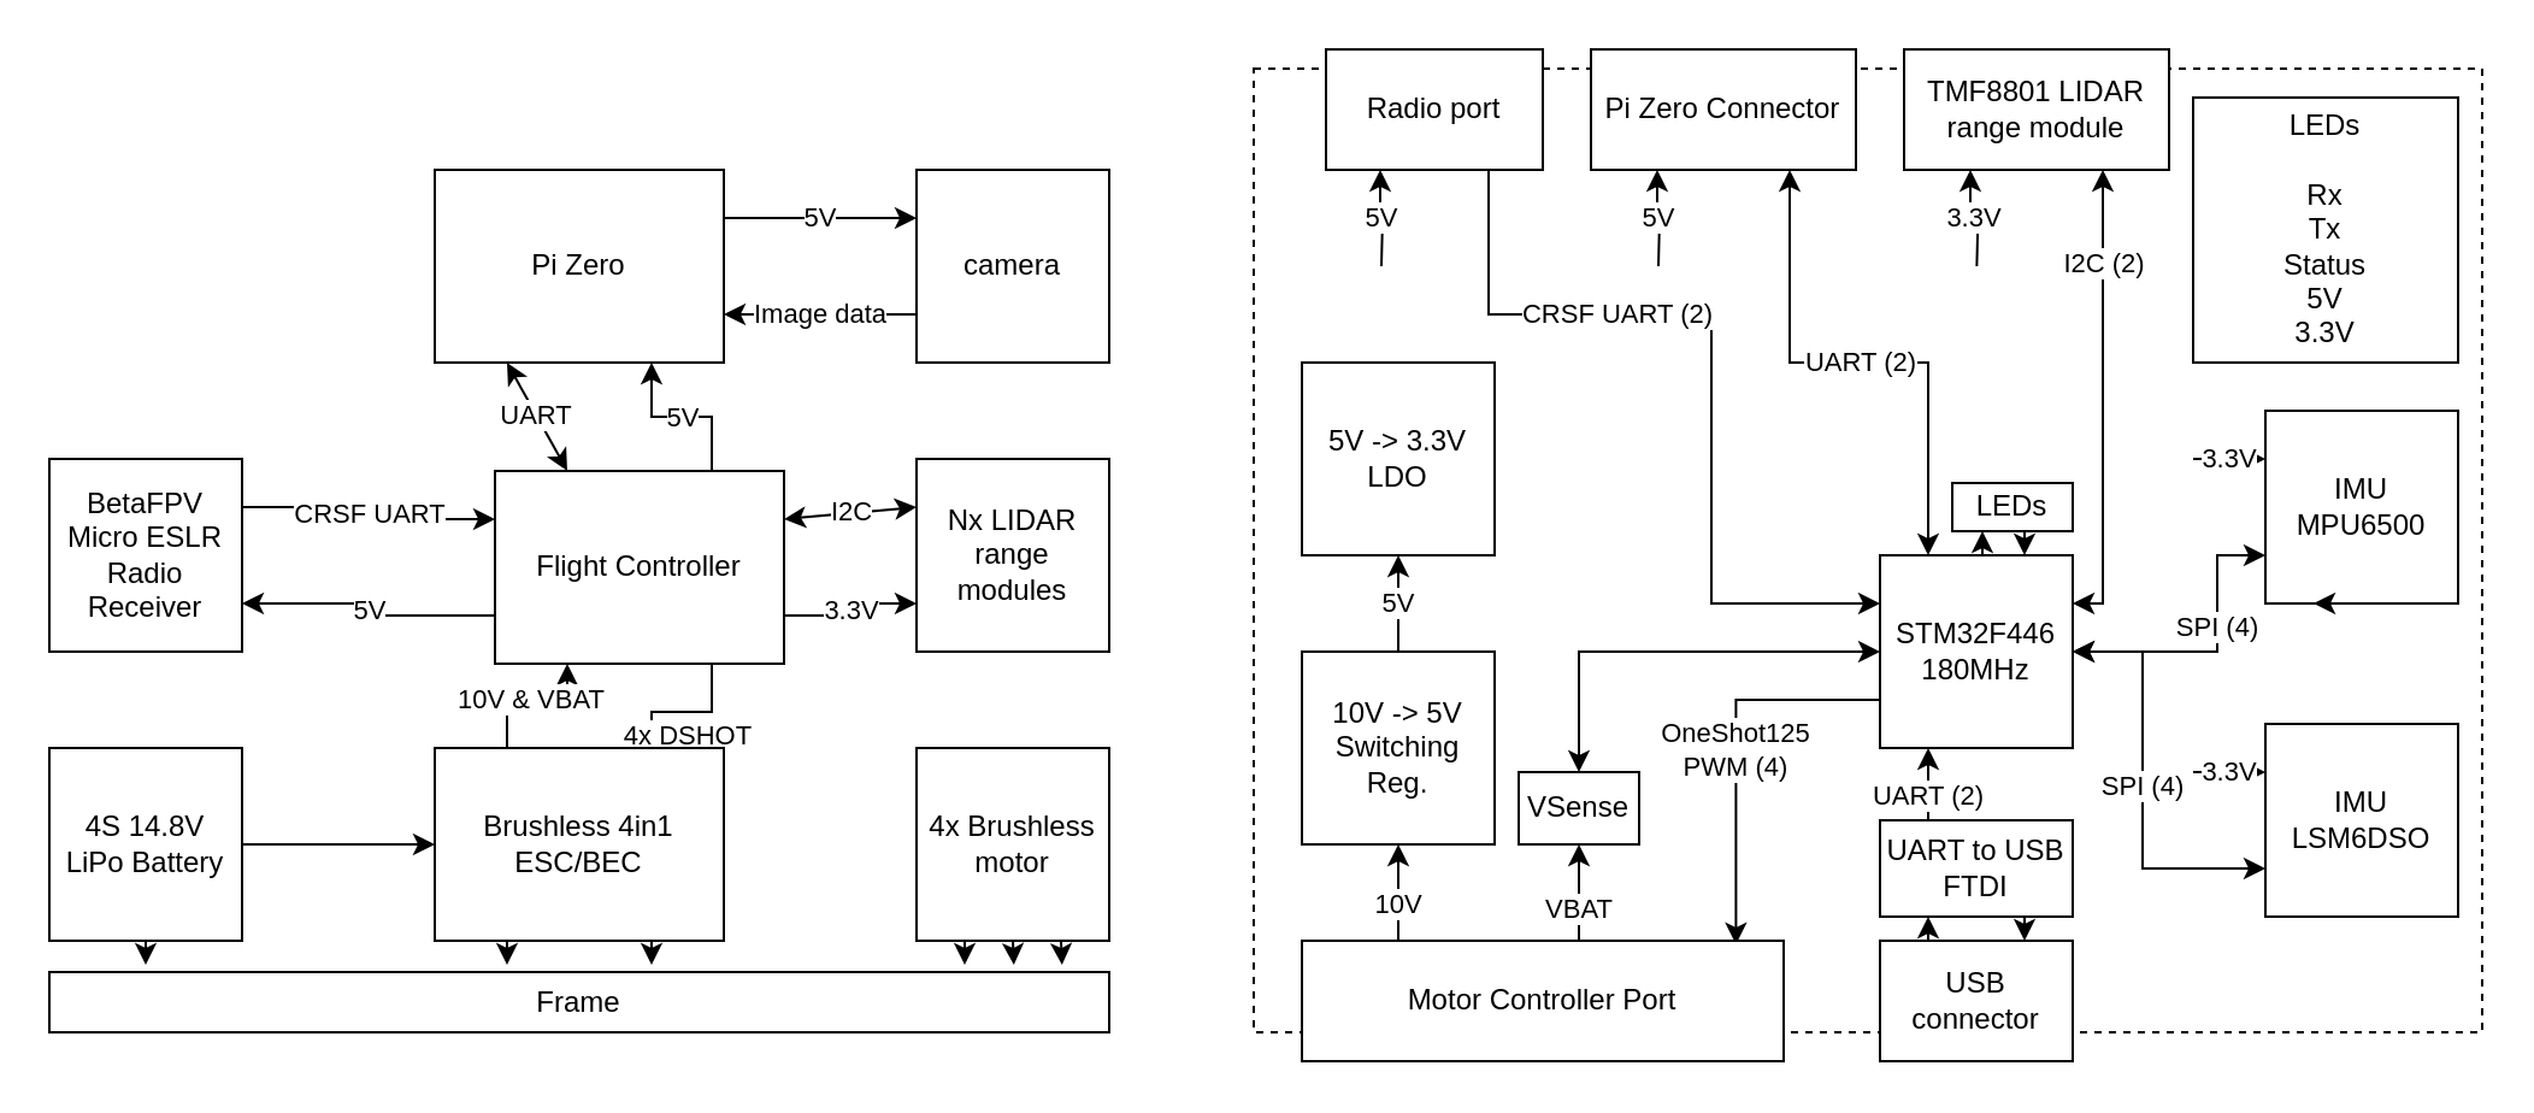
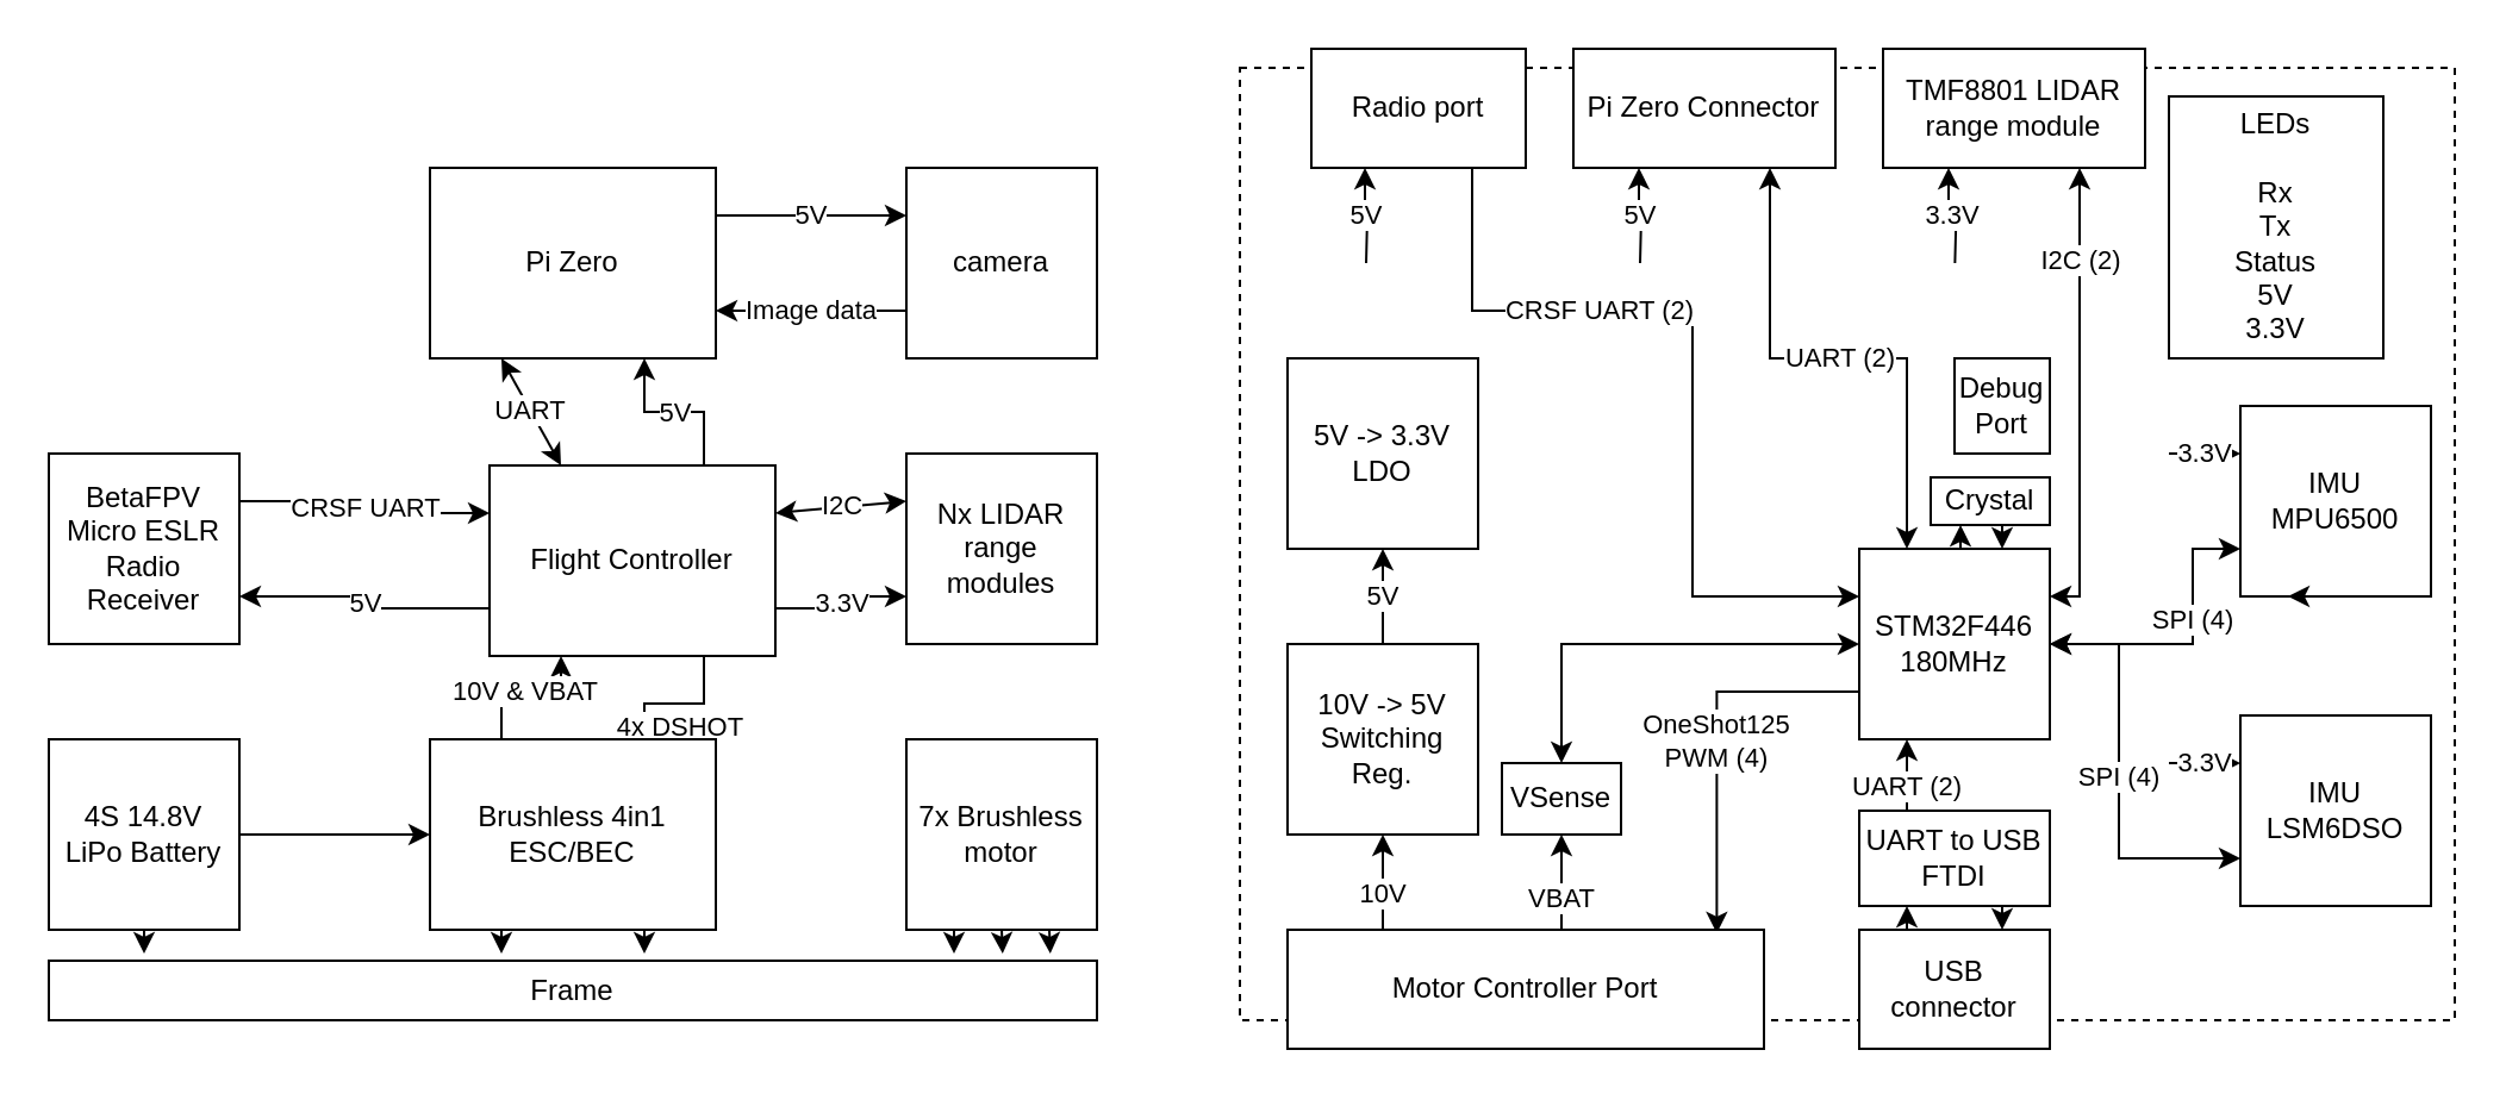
  <mxCell id="0" />
  <mxCell id="1" parent="0" />
  <mxCell id="2" value="5V" style="edgeStyle=orthogonalEdgeStyle;rounded=0;orthogonalLoop=1;jettySize=auto;html=1;exitX=0;exitY=0.75;exitDx=0;exitDy=0;entryX=1;entryY=0.75;entryDx=0;entryDy=0;" parent="1" source="6" target="8" edge="1"><mxGeometry relative="1" as="geometry" /></mxCell>
  <mxCell id="3" value="4x DSHOT" style="edgeStyle=orthogonalEdgeStyle;rounded=0;orthogonalLoop=1;jettySize=auto;html=1;exitX=0.75;exitY=1;exitDx=0;exitDy=0;entryX=0.75;entryY=0;entryDx=0;entryDy=0;" parent="1" source="6" target="15" edge="1"><mxGeometry y="10" relative="1" as="geometry"><mxPoint as="offset" /></mxGeometry></mxCell>
  <mxCell id="4" value="5V" style="edgeStyle=orthogonalEdgeStyle;rounded=0;orthogonalLoop=1;jettySize=auto;html=1;exitX=0.75;exitY=0;exitDx=0;exitDy=0;entryX=0.75;entryY=1;entryDx=0;entryDy=0;" parent="1" source="6" target="18" edge="1"><mxGeometry relative="1" as="geometry" /></mxCell>
  <mxCell id="5" value="3.3V" style="edgeStyle=orthogonalEdgeStyle;rounded=0;orthogonalLoop=1;jettySize=auto;html=1;exitX=1;exitY=0.75;exitDx=0;exitDy=0;entryX=0;entryY=0.75;entryDx=0;entryDy=0;" parent="1" source="6" target="26" edge="1"><mxGeometry relative="1" as="geometry" /></mxCell>
  <mxCell id="6" value="Flight Controller" style="rounded=0;whiteSpace=wrap;html=1;" parent="1" vertex="1"><mxGeometry x="205" y="195" width="120" height="80" as="geometry" /></mxCell>
  <mxCell id="7" value="CRSF UART" style="edgeStyle=orthogonalEdgeStyle;rounded=0;orthogonalLoop=1;jettySize=auto;html=1;exitX=1;exitY=0.25;exitDx=0;exitDy=0;entryX=0;entryY=0.25;entryDx=0;entryDy=0;" parent="1" source="8" target="6" edge="1"><mxGeometry relative="1" as="geometry" /></mxCell>
  <mxCell id="8" value="BetaFPV Micro ESLR Radio Receiver" style="whiteSpace=wrap;html=1;aspect=fixed;" parent="1" vertex="1"><mxGeometry x="20" y="190" width="80" height="80" as="geometry" /></mxCell>
  <mxCell id="9" style="edgeStyle=orthogonalEdgeStyle;rounded=0;orthogonalLoop=1;jettySize=auto;html=1;exitX=1;exitY=0.5;exitDx=0;exitDy=0;entryX=0;entryY=0.5;entryDx=0;entryDy=0;" parent="1" source="11" target="15" edge="1"><mxGeometry relative="1" as="geometry" /></mxCell>
  <mxCell id="10" style="edgeStyle=orthogonalEdgeStyle;rounded=0;orthogonalLoop=1;jettySize=auto;html=1;exitX=0.5;exitY=1;exitDx=0;exitDy=0;" parent="1" source="11" edge="1"><mxGeometry relative="1" as="geometry"><mxPoint x="60" y="400" as="targetPoint" /></mxGeometry></mxCell>
  <mxCell id="11" value="4S 14.8V &lt;br&gt;LiPo Battery" style="whiteSpace=wrap;html=1;aspect=fixed;" parent="1" vertex="1"><mxGeometry x="20" y="310" width="80" height="80" as="geometry" /></mxCell>
  <mxCell id="12" value="10V &amp;amp; VBAT" style="edgeStyle=orthogonalEdgeStyle;rounded=0;orthogonalLoop=1;jettySize=auto;html=1;exitX=0.25;exitY=0;exitDx=0;exitDy=0;entryX=0.25;entryY=1;entryDx=0;entryDy=0;" parent="1" source="15" target="6" edge="1"><mxGeometry relative="1" as="geometry"><mxPoint as="offset" /></mxGeometry></mxCell>
  <mxCell id="13" style="edgeStyle=orthogonalEdgeStyle;rounded=0;orthogonalLoop=1;jettySize=auto;html=1;exitX=0.25;exitY=1;exitDx=0;exitDy=0;" parent="1" source="15" edge="1"><mxGeometry relative="1" as="geometry"><mxPoint x="210" y="400" as="targetPoint" /></mxGeometry></mxCell>
  <mxCell id="14" style="edgeStyle=orthogonalEdgeStyle;rounded=0;orthogonalLoop=1;jettySize=auto;html=1;exitX=0.75;exitY=1;exitDx=0;exitDy=0;" parent="1" source="15" edge="1"><mxGeometry relative="1" as="geometry"><mxPoint x="270" y="400" as="targetPoint" /></mxGeometry></mxCell>
  <mxCell id="15" value="Brushless 4in1 ESC/BEC" style="rounded=0;whiteSpace=wrap;html=1;" parent="1" vertex="1"><mxGeometry x="180" y="310" width="120" height="80" as="geometry" /></mxCell>
  <mxCell id="16" value="Frame" style="rounded=0;whiteSpace=wrap;html=1;" parent="1" vertex="1"><mxGeometry x="20" y="403" width="440" height="25" as="geometry" /></mxCell>
  <mxCell id="17" value="5V" style="edgeStyle=orthogonalEdgeStyle;rounded=0;orthogonalLoop=1;jettySize=auto;html=1;exitX=1;exitY=0.25;exitDx=0;exitDy=0;entryX=0;entryY=0.25;entryDx=0;entryDy=0;" parent="1" source="18" target="20" edge="1"><mxGeometry relative="1" as="geometry" /></mxCell>
  <mxCell id="18" value="Pi Zero" style="rounded=0;whiteSpace=wrap;html=1;" parent="1" vertex="1"><mxGeometry x="180" y="70" width="120" height="80" as="geometry" /></mxCell>
  <mxCell id="19" value="Image data" style="edgeStyle=orthogonalEdgeStyle;rounded=0;orthogonalLoop=1;jettySize=auto;html=1;exitX=0;exitY=0.75;exitDx=0;exitDy=0;entryX=1;entryY=0.75;entryDx=0;entryDy=0;" parent="1" source="20" target="18" edge="1"><mxGeometry relative="1" as="geometry" /></mxCell>
  <mxCell id="20" value="camera" style="whiteSpace=wrap;html=1;aspect=fixed;" parent="1" vertex="1"><mxGeometry x="380" y="70" width="80" height="80" as="geometry" /></mxCell>
  <mxCell id="21" style="edgeStyle=orthogonalEdgeStyle;rounded=0;orthogonalLoop=1;jettySize=auto;html=1;exitX=0.25;exitY=1;exitDx=0;exitDy=0;" parent="1" source="24" edge="1"><mxGeometry relative="1" as="geometry"><mxPoint x="400" y="400" as="targetPoint" /></mxGeometry></mxCell>
  <mxCell id="22" style="edgeStyle=orthogonalEdgeStyle;rounded=0;orthogonalLoop=1;jettySize=auto;html=1;exitX=0.75;exitY=1;exitDx=0;exitDy=0;" parent="1" source="24" edge="1"><mxGeometry relative="1" as="geometry"><mxPoint x="440.4" y="400" as="targetPoint" /></mxGeometry></mxCell>
  <mxCell id="23" style="edgeStyle=orthogonalEdgeStyle;rounded=0;orthogonalLoop=1;jettySize=auto;html=1;exitX=0.5;exitY=1;exitDx=0;exitDy=0;" parent="1" source="24" edge="1"><mxGeometry relative="1" as="geometry"><mxPoint x="420.4" y="400" as="targetPoint" /></mxGeometry></mxCell>
- <mxCell id="24" value="4x Brushless motor" style="whiteSpace=wrap;html=1;aspect=fixed;" parent="1" vertex="1"><mxGeometry x="380" y="310" width="80" height="80" as="geometry" /></mxCell>
+ <mxCell id="24" value="7x Brushless motor" style="whiteSpace=wrap;html=1;aspect=fixed;" parent="1" vertex="1"><mxGeometry x="380" y="310" width="80" height="80" as="geometry" /></mxCell>
  <mxCell id="25" value="UART" style="endArrow=classic;startArrow=classic;html=1;rounded=0;exitX=0.25;exitY=0;exitDx=0;exitDy=0;entryX=0.25;entryY=1;entryDx=0;entryDy=0;" parent="1" source="6" target="18" edge="1"><mxGeometry width="50" height="50" relative="1" as="geometry"><mxPoint x="510" y="310" as="sourcePoint" /><mxPoint x="560" y="260" as="targetPoint" /></mxGeometry></mxCell>
  <mxCell id="26" value="Nx LIDAR range modules" style="whiteSpace=wrap;html=1;aspect=fixed;" parent="1" vertex="1"><mxGeometry x="380" y="190" width="80" height="80" as="geometry" /></mxCell>
  <mxCell id="27" value="I2C" style="endArrow=classic;startArrow=classic;html=1;rounded=0;exitX=1;exitY=0.25;exitDx=0;exitDy=0;entryX=0;entryY=0.25;entryDx=0;entryDy=0;" parent="1" source="6" target="26" edge="1"><mxGeometry width="50" height="50" relative="1" as="geometry"><mxPoint x="320" y="240" as="sourcePoint" /><mxPoint x="370" y="190" as="targetPoint" /></mxGeometry></mxCell>
  <mxCell id="28" value="" style="rounded=0;whiteSpace=wrap;html=1;fillColor=none;dashed=1;" parent="1" vertex="1"><mxGeometry x="520" y="28" width="510" height="400" as="geometry" /></mxCell>
  <mxCell id="29" style="edgeStyle=orthogonalEdgeStyle;rounded=0;orthogonalLoop=1;jettySize=auto;html=1;exitX=0.25;exitY=0;exitDx=0;exitDy=0;entryX=0.25;entryY=1;entryDx=0;entryDy=0;" parent="1" source="30" target="32" edge="1"><mxGeometry relative="1" as="geometry" /></mxCell>
  <mxCell id="30" value="STM32F446&lt;br&gt;180MHz" style="whiteSpace=wrap;html=1;aspect=fixed;" parent="1" vertex="1"><mxGeometry x="780" y="230" width="80" height="80" as="geometry" /></mxCell>
  <mxCell id="31" style="edgeStyle=orthogonalEdgeStyle;rounded=0;orthogonalLoop=1;jettySize=auto;html=1;exitX=0.75;exitY=1;exitDx=0;exitDy=0;entryX=0.75;entryY=0;entryDx=0;entryDy=0;" parent="1" source="32" target="30" edge="1"><mxGeometry relative="1" as="geometry" /></mxCell>
- <mxCell id="32" value="LEDs" style="rounded=0;whiteSpace=wrap;html=1;fillColor=default;" parent="1" vertex="1"><mxGeometry x="810" y="200" width="50" height="20" as="geometry" /></mxCell>
+ <mxCell id="32" value="Crystal" style="rounded=0;whiteSpace=wrap;html=1;fillColor=default;" parent="1" vertex="1"><mxGeometry x="810" y="200" width="50" height="20" as="geometry" /></mxCell>
+ <mxCell id="33" value="Debug Port" style="rounded=0;whiteSpace=wrap;html=1;fillColor=default;" parent="1" vertex="1"><mxGeometry x="820" y="150" width="40" height="40" as="geometry" /></mxCell>
  <mxCell id="34" style="edgeStyle=orthogonalEdgeStyle;rounded=0;orthogonalLoop=1;jettySize=auto;html=1;exitX=0.75;exitY=1;exitDx=0;exitDy=0;entryX=0.75;entryY=0;entryDx=0;entryDy=0;" parent="1" source="36" target="38" edge="1"><mxGeometry relative="1" as="geometry" /></mxCell>
  <mxCell id="35" value="UART (2)" style="edgeStyle=orthogonalEdgeStyle;rounded=0;orthogonalLoop=1;jettySize=auto;html=1;exitX=0.25;exitY=0;exitDx=0;exitDy=0;entryX=0.25;entryY=1;entryDx=0;entryDy=0;" parent="1" source="36" target="30" edge="1"><mxGeometry x="-0.333" relative="1" as="geometry"><mxPoint as="offset" /></mxGeometry></mxCell>
  <mxCell id="36" value="UART to USB&lt;br&gt;FTDI" style="rounded=0;whiteSpace=wrap;html=1;fillColor=default;" parent="1" vertex="1"><mxGeometry x="780" y="340" width="80" height="40" as="geometry" /></mxCell>
  <mxCell id="37" style="edgeStyle=orthogonalEdgeStyle;rounded=0;orthogonalLoop=1;jettySize=auto;html=1;exitX=0.25;exitY=0;exitDx=0;exitDy=0;entryX=0.25;entryY=1;entryDx=0;entryDy=0;" parent="1" source="38" target="36" edge="1"><mxGeometry relative="1" as="geometry" /></mxCell>
  <mxCell id="38" value="USB connector" style="rounded=0;whiteSpace=wrap;html=1;fillColor=default;" parent="1" vertex="1"><mxGeometry x="780" y="390" width="80" height="50" as="geometry" /></mxCell>
  <mxCell id="39" value="OneShot125&lt;br&gt;PWM (4)" style="edgeStyle=orthogonalEdgeStyle;rounded=0;orthogonalLoop=1;jettySize=auto;html=1;exitX=0;exitY=0.75;exitDx=0;exitDy=0;entryX=0.901;entryY=0.03;entryDx=0;entryDy=0;entryPerimeter=0;" parent="1" source="30" target="42" edge="1"><mxGeometry x="0.004" relative="1" as="geometry"><mxPoint x="720" y="330" as="sourcePoint" /><Array as="points"><mxPoint x="720" y="290" /></Array><mxPoint as="offset" /></mxGeometry></mxCell>
  <mxCell id="40" value="10V" style="edgeStyle=orthogonalEdgeStyle;rounded=0;orthogonalLoop=1;jettySize=auto;html=1;exitX=0.25;exitY=0;exitDx=0;exitDy=0;entryX=0.5;entryY=1;entryDx=0;entryDy=0;" parent="1" source="42" target="44" edge="1"><mxGeometry relative="1" as="geometry"><Array as="points"><mxPoint x="580" y="390" /></Array></mxGeometry></mxCell>
  <mxCell id="41" value="VBAT" style="edgeStyle=orthogonalEdgeStyle;rounded=0;orthogonalLoop=1;jettySize=auto;html=1;exitX=0.5;exitY=0;exitDx=0;exitDy=0;entryX=0.5;entryY=1;entryDx=0;entryDy=0;" parent="1" source="42" target="46" edge="1"><mxGeometry relative="1" as="geometry"><mxPoint x="645" y="330" as="targetPoint" /><Array as="points"><mxPoint x="655" y="390" /></Array></mxGeometry></mxCell>
  <mxCell id="42" value="Motor Controller Port" style="rounded=0;whiteSpace=wrap;html=1;fillColor=default;" parent="1" vertex="1"><mxGeometry x="540" y="390" width="200" height="50" as="geometry" /></mxCell>
  <mxCell id="43" value="5V" style="edgeStyle=orthogonalEdgeStyle;rounded=0;orthogonalLoop=1;jettySize=auto;html=1;exitX=0.5;exitY=0;exitDx=0;exitDy=0;" parent="1" source="44" target="47" edge="1"><mxGeometry relative="1" as="geometry" /></mxCell>
  <mxCell id="44" value="10V -&amp;gt; 5V&lt;br&gt;Switching Reg." style="whiteSpace=wrap;html=1;aspect=fixed;fillColor=default;" parent="1" vertex="1"><mxGeometry x="540" y="270" width="80" height="80" as="geometry" /></mxCell>
  <mxCell id="45" style="edgeStyle=orthogonalEdgeStyle;rounded=0;orthogonalLoop=1;jettySize=auto;html=1;exitX=0.5;exitY=0;exitDx=0;exitDy=0;entryX=0;entryY=0.5;entryDx=0;entryDy=0;startArrow=classic;startFill=1;" parent="1" source="46" target="30" edge="1"><mxGeometry relative="1" as="geometry" /></mxCell>
  <mxCell id="46" value="VSense" style="rounded=0;whiteSpace=wrap;html=1;fillColor=default;" parent="1" vertex="1"><mxGeometry x="630" y="320" width="50" height="30" as="geometry" /></mxCell>
  <mxCell id="47" value="5V -&amp;gt; 3.3V&lt;br&gt;LDO" style="whiteSpace=wrap;html=1;aspect=fixed;fillColor=default;" parent="1" vertex="1"><mxGeometry x="540" y="150" width="80" height="80" as="geometry" /></mxCell>
  <mxCell id="48" value="CRSF UART (2)" style="edgeStyle=orthogonalEdgeStyle;rounded=0;orthogonalLoop=1;jettySize=auto;html=1;exitX=0.75;exitY=1;exitDx=0;exitDy=0;entryX=0;entryY=0.25;entryDx=0;entryDy=0;" parent="1" source="49" target="30" edge="1"><mxGeometry x="-0.343" relative="1" as="geometry"><mxPoint x="617.824" y="130" as="targetPoint" /><Array as="points"><mxPoint x="618" y="130" /><mxPoint x="710" y="130" /><mxPoint x="710" y="250" /></Array><mxPoint as="offset" /></mxGeometry></mxCell>
  <mxCell id="49" value="Radio port" style="rounded=0;whiteSpace=wrap;html=1;fillColor=default;" parent="1" vertex="1"><mxGeometry x="550" y="20" width="90" height="50" as="geometry" /></mxCell>
  <mxCell id="50" value="5V" style="edgeStyle=orthogonalEdgeStyle;rounded=0;orthogonalLoop=1;jettySize=auto;html=1;entryX=0.25;entryY=1;entryDx=0;entryDy=0;" parent="1" target="52" edge="1"><mxGeometry relative="1" as="geometry"><mxPoint x="688" y="110" as="sourcePoint" /></mxGeometry></mxCell>
  <mxCell id="51" value="UART (2)" style="edgeStyle=orthogonalEdgeStyle;rounded=0;orthogonalLoop=1;jettySize=auto;html=1;exitX=0.75;exitY=1;exitDx=0;exitDy=0;startArrow=classic;startFill=1;entryX=0.25;entryY=0;entryDx=0;entryDy=0;" parent="1" source="52" target="30" edge="1"><mxGeometry relative="1" as="geometry"><mxPoint x="742.529" y="130" as="targetPoint" /></mxGeometry></mxCell>
  <mxCell id="52" value="Pi Zero Connector" style="rounded=0;whiteSpace=wrap;html=1;fillColor=default;" parent="1" vertex="1"><mxGeometry x="660" y="20" width="110" height="50" as="geometry" /></mxCell>
  <mxCell id="53" value="3.3V" style="edgeStyle=orthogonalEdgeStyle;rounded=0;orthogonalLoop=1;jettySize=auto;html=1;startArrow=none;startFill=0;entryX=0;entryY=0.25;entryDx=0;entryDy=0;" parent="1" target="55" edge="1"><mxGeometry relative="1" as="geometry"><mxPoint x="910" y="320" as="sourcePoint" /><Array as="points"><mxPoint x="920" y="320" /></Array></mxGeometry></mxCell>
  <mxCell id="54" value="SPI (4)" style="edgeStyle=orthogonalEdgeStyle;rounded=0;orthogonalLoop=1;jettySize=auto;html=1;exitX=0;exitY=0.75;exitDx=0;exitDy=0;startArrow=classic;startFill=1;entryX=1;entryY=0.5;entryDx=0;entryDy=0;" parent="1" target="30" edge="1" source="55"><mxGeometry relative="1" as="geometry"><mxPoint x="859" y="290" as="targetPoint" /><mxPoint x="959" y="383" as="sourcePoint" /><Array as="points"><mxPoint x="889" y="360" /><mxPoint x="889" y="270" /></Array></mxGeometry></mxCell>
  <mxCell id="55" value="IMU&lt;br&gt;LSM6DSO" style="whiteSpace=wrap;html=1;aspect=fixed;fillColor=default;" parent="1" vertex="1"><mxGeometry x="940" y="300" width="80" height="80" as="geometry" /></mxCell>
  <mxCell id="56" value="I2C (2)" style="edgeStyle=orthogonalEdgeStyle;rounded=0;orthogonalLoop=1;jettySize=auto;html=1;exitX=0.75;exitY=1;exitDx=0;exitDy=0;entryX=1;entryY=0.25;entryDx=0;entryDy=0;startArrow=classic;startFill=1;" parent="1" source="58" target="30" edge="1"><mxGeometry x="-0.6" relative="1" as="geometry"><mxPoint as="offset" /><Array as="points"><mxPoint x="873" y="250" /></Array></mxGeometry></mxCell>
  <mxCell id="57" value="3.3V" style="edgeStyle=orthogonalEdgeStyle;rounded=0;orthogonalLoop=1;jettySize=auto;html=1;exitX=0.25;exitY=1;exitDx=0;exitDy=0;startArrow=none;startFill=0;entryX=0.25;entryY=1;entryDx=0;entryDy=0;" parent="1" target="58" edge="1"><mxGeometry relative="1" as="geometry"><mxPoint x="820.176" y="110" as="sourcePoint" /></mxGeometry></mxCell>
  <mxCell id="58" value="TMF8801 LIDAR range module" style="rounded=0;whiteSpace=wrap;html=1;fillColor=default;" parent="1" vertex="1"><mxGeometry x="790" y="20" width="110" height="50" as="geometry" /></mxCell>
  <mxCell id="59" value="5V" style="edgeStyle=orthogonalEdgeStyle;rounded=0;orthogonalLoop=1;jettySize=auto;html=1;entryX=0.25;entryY=1;entryDx=0;entryDy=0;" parent="1" target="49" edge="1"><mxGeometry relative="1" as="geometry"><mxPoint x="697.5" y="80" as="targetPoint" /><mxPoint x="573" y="110" as="sourcePoint" /></mxGeometry></mxCell>
- <mxCell id="60" value="LEDs&lt;br&gt;&lt;br&gt;Rx&lt;br&gt;Tx&lt;br&gt;Status&lt;br&gt;5V&lt;br&gt;3.3V" style="whiteSpace=wrap;html=1;aspect=fixed;fillColor=default;" parent="1" vertex="1"><mxGeometry x="910" y="40" width="110" height="110" as="geometry" /></mxCell>
+ <mxCell id="60" value="LEDs&lt;br&gt;&lt;br&gt;Rx&lt;br&gt;Tx&lt;br&gt;Status&lt;br&gt;5V&lt;br&gt;3.3V" style="whiteSpace=wrap;html=1;aspect=fixed;fillColor=default;" parent="1" vertex="1"><mxGeometry x="910" y="40" width="90" height="110" as="geometry" /></mxCell>
  <mxCell id="61" value="IMU&lt;br&gt;MPU6500" style="whiteSpace=wrap;html=1;aspect=fixed;fillColor=default;" parent="1" vertex="1"><mxGeometry x="940" y="170" width="80" height="80" as="geometry" /></mxCell>
  <mxCell id="62" value="SPI (4)" style="edgeStyle=orthogonalEdgeStyle;rounded=0;orthogonalLoop=1;jettySize=auto;html=1;exitX=0;exitY=0.75;exitDx=0;exitDy=0;startArrow=classic;startFill=1;entryX=1;entryY=0.5;entryDx=0;entryDy=0;" parent="1" source="61" target="30" edge="1"><mxGeometry x="-0.167" relative="1" as="geometry"><mxPoint x="870" y="270" as="targetPoint" /><mxPoint x="970" y="393" as="sourcePoint" /><Array as="points"><mxPoint x="920" y="230" /><mxPoint x="920" y="270" /></Array><mxPoint as="offset" /></mxGeometry></mxCell>
  <mxCell id="63" value="3.3V" style="edgeStyle=orthogonalEdgeStyle;rounded=0;orthogonalLoop=1;jettySize=auto;html=1;startArrow=none;startFill=0;entryX=0;entryY=0.25;entryDx=0;entryDy=0;" parent="1" target="61" edge="1"><mxGeometry relative="1" as="geometry"><mxPoint x="910" y="190" as="sourcePoint" /><mxPoint x="950" y="240" as="targetPoint" /><Array as="points"><mxPoint x="920" y="190" /></Array></mxGeometry></mxCell>
  <mxCell id="64" style="edgeStyle=orthogonalEdgeStyle;rounded=0;orthogonalLoop=1;jettySize=auto;html=1;exitX=0.5;exitY=1;exitDx=0;exitDy=0;entryX=0.25;entryY=1;entryDx=0;entryDy=0;" edge="1" parent="1" source="61" target="61"><mxGeometry relative="1" as="geometry" /></mxCell>
